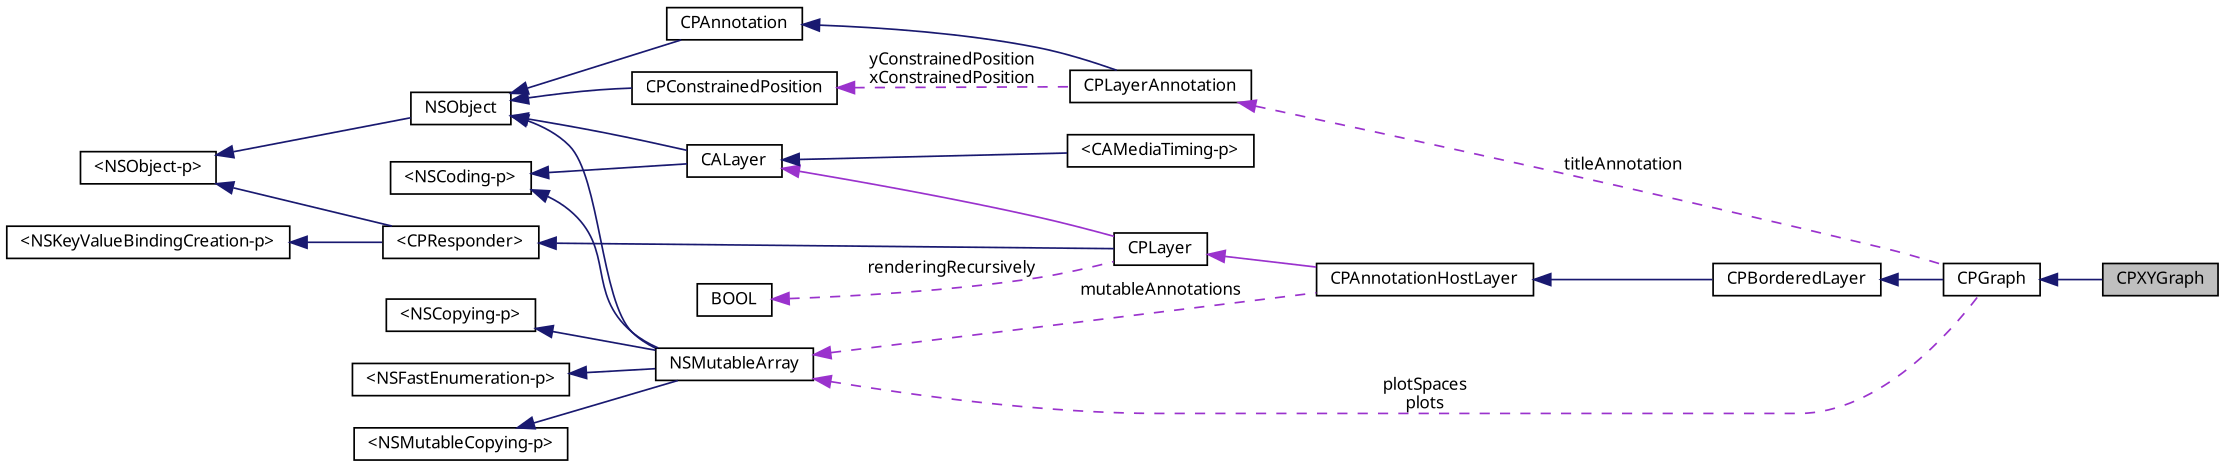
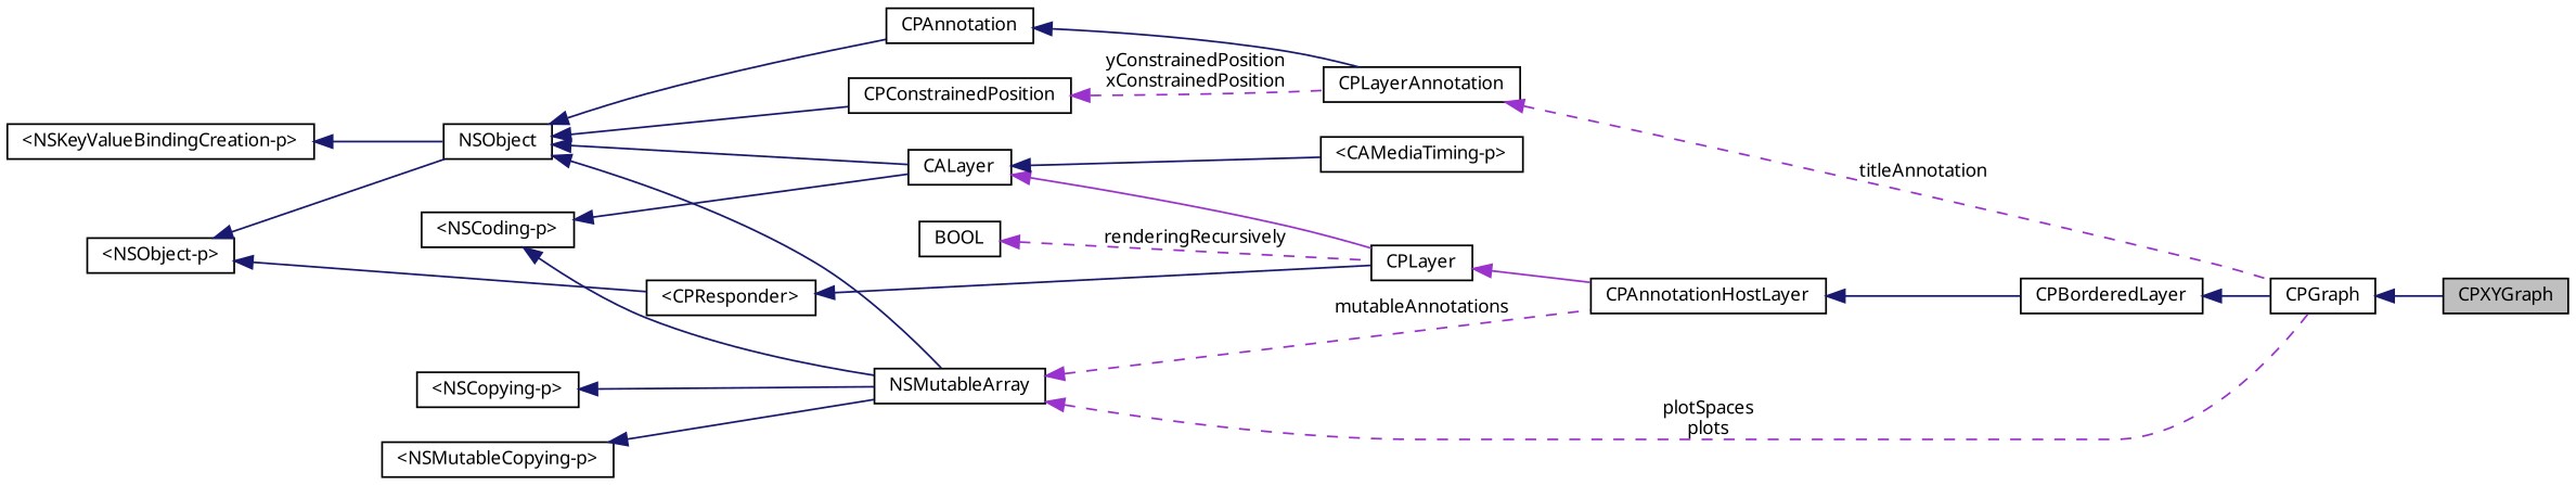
  digraph {
    rankdir=LR
    node [color=black fontname="Lucinda Grande" fontsize=10 shape=record]
    edge [color=midnightblue dir=back fontname="Lucinda Grande" fontsize=10 labelfontname="Lucinda Grande" labelfontsize=10 style=solid]
    n1 [fillcolor=grey75 fontcolor=black height=0.2 label=CPXYGraph style=filled width=0.4]
    n2 [height=0.2 label=CPGraph width=0.4]
    n3 [height=0.2 label=CPBorderedLayer width=0.4]
    n4 [height=0.2 label=CPAnnotationHostLayer width=0.4]
    n5 [height=0.2 label=CPLayer width=0.4]
    n6 [height=0.2 label=CALayer width=0.4]
    n7 [height=0.2 label="\<CAMediaTiming-p\>" width=0.4]
    n8 [height=0.2 label=NSObject width=0.4]
    n9 [height=0.2 label=NSMutableArray width=0.4]
    n10 [height=0.2 label=CPAnnotation width=0.4]
    n11 [height=0.2 label=CPConstrainedPosition width=0.4]
    n12 [height=0.2 label=CPLayerAnnotation width=0.4]
    n13 [height=0.2 label="\<NSObject-p\>" width=0.4]
    n14 [height=0.2 label="\<CPResponder\>" width=0.4]
    n15 [height=0.2 label="\<NSKeyValueBindingCreation-p\>" width=0.4]
    n16 [height=0.2 label="\<NSCoding-p\>" width=0.4]
    n17 [height=0.2 label=BOOL width=0.4]
    n18 [height=0.2 label="\<NSCopying-p\>" width=0.4]
-   n19 [height=0.2 label="\<NSFastEnumeration-p\>" width=0.4]
    n20 [height=0.2 label="\<NSMutableCopying-p\>" width=0.4]
    n2 -> n1
    n3 -> n2
    n4 -> n3
    n5 -> n4 [color=darkorchid3]
    n6 -> n5 [color=darkorchid3]
    n6 -> n7
    n8 -> n6
    n8 -> n9
    n8 -> n10
    n8 -> n11
    n9 -> n2 [color=darkorchid3 label="plotSpaces\nplots" style=dashed]
    n9 -> n4 [color=darkorchid3 label=mutableAnnotations style=dashed]
    n10 -> n12
    n11 -> n12 [color=darkorchid3 label="yConstrainedPosition\nxConstrainedPosition" style=dashed]
    n12 -> n2 [color=darkorchid3 label=titleAnnotation style=dashed]
    n13 -> n8
    n13 -> n14
    n14 -> n5
-   n15 -> n14
+   n15 -> n8
    n16 -> n6
    n16 -> n9
    n17 -> n5 [color=darkorchid3 label=renderingRecursively style=dashed]
    n18 -> n9
-   n19 -> n9
    n20 -> n9
  }
